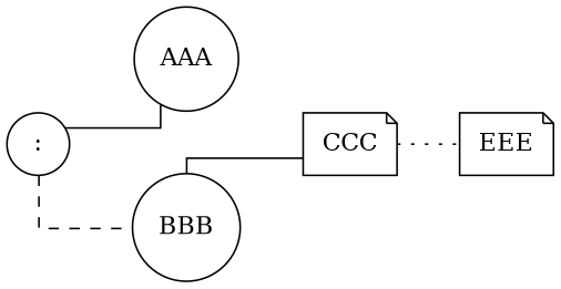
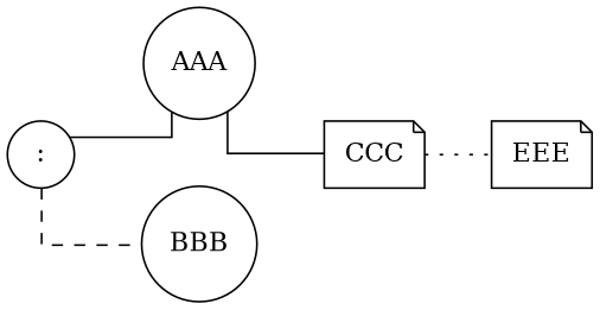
  graph {
    fontsize=5
    nodesep=0.5
    rankdir=LR
    ranksep=0.5
    splines=ortho
    node [shape=circle]
    edge [style=solid]
    ":"
    AAA
    BBB
    CCC [shape=note]
    EEE [shape=note]
    ":" -- AAA
    ":" -- BBB [style=dashed]
-   BBB -- CCC
+   AAA -- CCC
    CCC -- EEE [style=dotted]
  }
